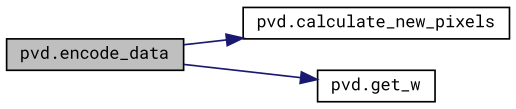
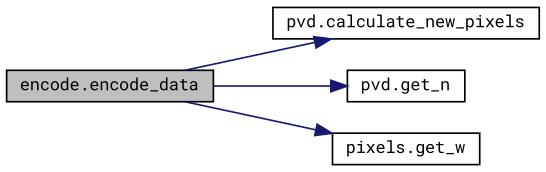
  digraph {
    fontname="Roboto Mono"
    rankdir=LR
    node [color=black fillcolor=white fontname="Roboto Mono" fontsize=10 shape=record style=filled]
    edge [color=midnightblue fontname="Roboto Mono" fontsize=10 labelfontname=Helvetica labelfontsize=10 style=solid]
-   n1 [fillcolor=grey75 fontcolor=black height=0.2 label="pvd.encode_data" width=0.4]
+   n1 [fillcolor=grey75 fontcolor=black height=0.2 label="encode.encode_data" width=0.4]
    n2 [height=0.2 label="pvd.calculate_new_pixels" width=0.4]
-   n4 [height=0.2 label="pvd.get_w" width=0.4]
+   n3 [height=0.2 label="pvd.get_n" width=0.4]
+   n4 [height=0.2 label="pixels.get_w" width=0.4]
    n1 -> n2
+   n1 -> n3
    n1 -> n4
  }
